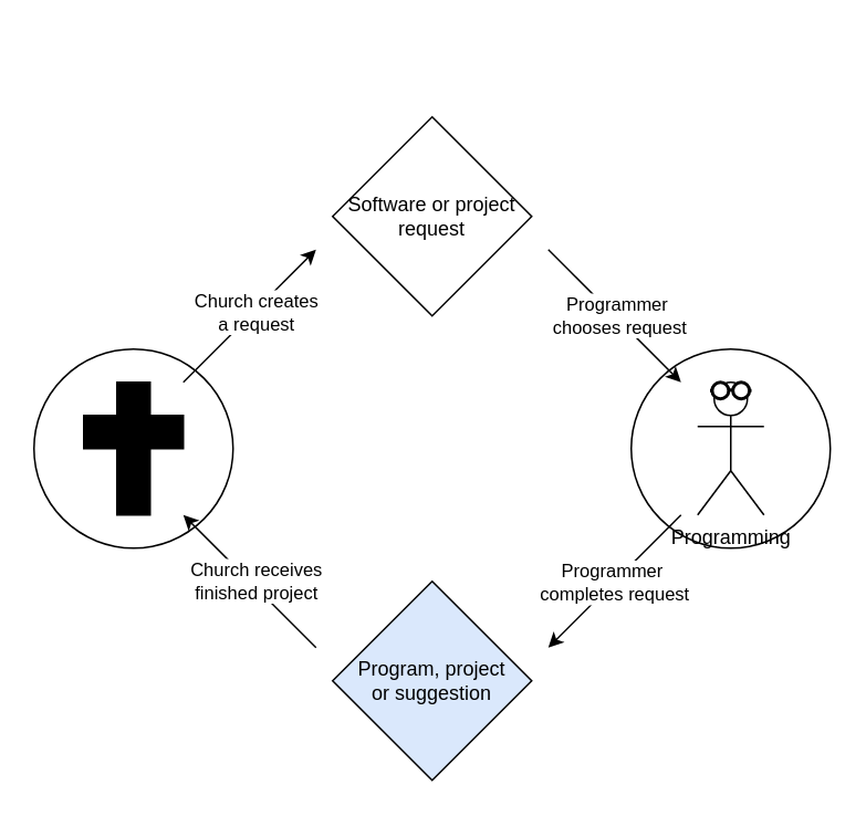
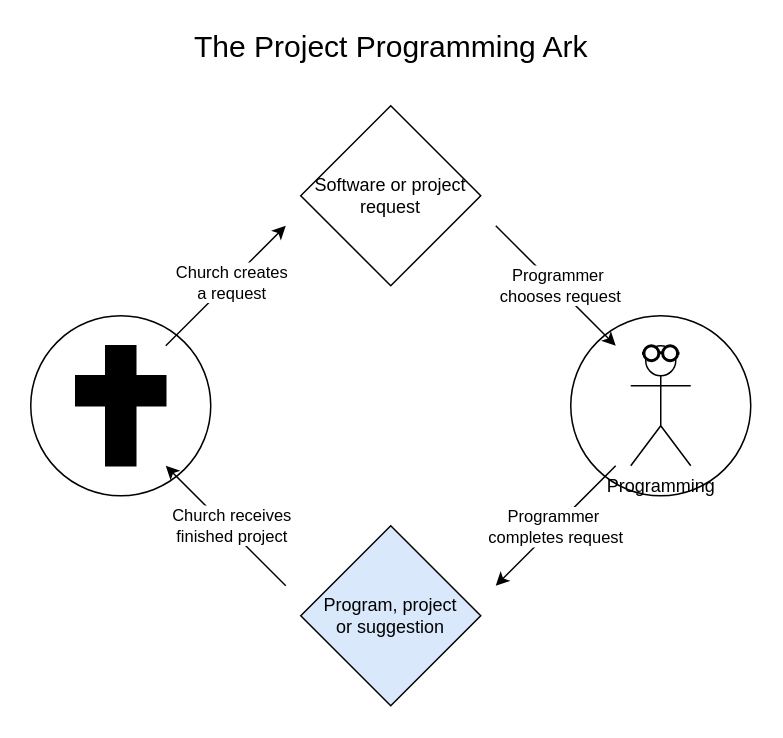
  <mxCell id="0" />
  <mxCell id="1" parent="0" />
  <mxCell id="2" value="" style="ellipse;whiteSpace=wrap;html=1;fillColor=#FFFFFF;" vertex="1" parent="1"><mxGeometry x="380" y="210" width="120" height="120" as="geometry" /></mxCell>
  <mxCell id="3" value="" style="ellipse;whiteSpace=wrap;html=1;fillColor=#FFFFFF;" vertex="1" parent="1"><mxGeometry x="20" y="210" width="120" height="120" as="geometry" /></mxCell>
  <mxCell id="4" value="Programming" style="shape=umlActor;verticalLabelPosition=bottom;verticalAlign=top;html=1;outlineConnect=0;" vertex="1" parent="1"><mxGeometry x="420" y="230" width="40" height="80" as="geometry" /></mxCell>
  <mxCell id="5" value="Software or project &lt;br&gt;request" style="rhombus;whiteSpace=wrap;html=1;" vertex="1" parent="1"><mxGeometry x="200" y="70" width="120" height="120" as="geometry" /></mxCell>
  <mxCell id="6" value="" style="rounded=0;whiteSpace=wrap;html=1;fillColor=#000000;" vertex="1" parent="1"><mxGeometry x="50" y="250" width="60" height="20" as="geometry" /></mxCell>
  <mxCell id="7" value="" style="rounded=0;whiteSpace=wrap;html=1;fillColor=#000000;" vertex="1" parent="1"><mxGeometry x="70" y="230" width="20" height="80" as="geometry" /></mxCell>
  <mxCell id="8" value="Program, project &lt;br&gt;or suggestion" style="rhombus;whiteSpace=wrap;html=1;fillColor=#dae8fc;" vertex="1" parent="1"><mxGeometry x="200" y="350" width="120" height="120" as="geometry" /></mxCell>
  <mxCell id="9" value="" style="endArrow=classic;html=1;" edge="1" parent="1"><mxGeometry width="50" height="50" relative="1" as="geometry"><mxPoint x="110" y="230" as="sourcePoint" /><mxPoint x="190" y="150" as="targetPoint" /></mxGeometry></mxCell>
  <mxCell id="10" value="Church creates&lt;br&gt;a request" style="edgeLabel;html=1;align=center;verticalAlign=middle;resizable=0;points=[];" vertex="1" connectable="0" parent="9"><mxGeometry x="0.085" y="-1" relative="1" as="geometry"><mxPoint as="offset" /></mxGeometry></mxCell>
  <mxCell id="11" value="" style="endArrow=classic;html=1;" edge="1" parent="1"><mxGeometry width="50" height="50" relative="1" as="geometry"><mxPoint x="330" y="150" as="sourcePoint" /><mxPoint x="410" y="230" as="targetPoint" /></mxGeometry></mxCell>
  <mxCell id="12" value="Programmer&amp;nbsp;&lt;br&gt;chooses request" style="edgeLabel;html=1;align=center;verticalAlign=middle;resizable=0;points=[];" vertex="1" connectable="0" parent="11"><mxGeometry x="0.085" y="-1" relative="1" as="geometry"><mxPoint y="-3.98" as="offset" /></mxGeometry></mxCell>
  <mxCell id="13" value="" style="endArrow=classic;html=1;" edge="1" parent="1"><mxGeometry width="50" height="50" relative="1" as="geometry"><mxPoint x="410" y="310" as="sourcePoint" /><mxPoint x="330" y="390" as="targetPoint" /></mxGeometry></mxCell>
  <mxCell id="14" value="Programmer&amp;nbsp;&lt;br&gt;completes request" style="edgeLabel;html=1;align=center;verticalAlign=middle;resizable=0;points=[];" vertex="1" connectable="0" parent="13"><mxGeometry x="-0.278" relative="1" as="geometry"><mxPoint x="-11.15" y="11.15" as="offset" /></mxGeometry></mxCell>
  <mxCell id="15" value="" style="endArrow=classic;html=1;" edge="1" parent="1"><mxGeometry width="50" height="50" relative="1" as="geometry"><mxPoint x="190" y="390" as="sourcePoint" /><mxPoint x="110" y="310" as="targetPoint" /></mxGeometry></mxCell>
  <mxCell id="16" value="Church receives&lt;br&gt;finished project" style="edgeLabel;html=1;align=center;verticalAlign=middle;resizable=0;points=[];" vertex="1" connectable="0" parent="15"><mxGeometry x="-0.107" relative="1" as="geometry"><mxPoint y="-4.36" as="offset" /></mxGeometry></mxCell>
  <mxCell id="17" value="" style="html=1;verticalLabelPosition=bottom;align=center;labelBackgroundColor=#ffffff;verticalAlign=top;strokeWidth=2;shadow=0;dashed=0;shape=mxgraph.ios7.icons.glasses;fillColor=#FFFFFF;" vertex="1" parent="1"><mxGeometry x="427.5" y="230" width="25" height="10" as="geometry" /></mxCell>
+ <mxCell id="18" value="&lt;font style=&quot;font-size: 20px&quot;&gt;The Project Programming Ark&lt;/font&gt;" style="text;html=1;align=center;verticalAlign=middle;resizable=0;points=[];autosize=1;" vertex="1" parent="1"><mxGeometry x="120" y="20" width="280" height="20" as="geometry" /></mxCell>
